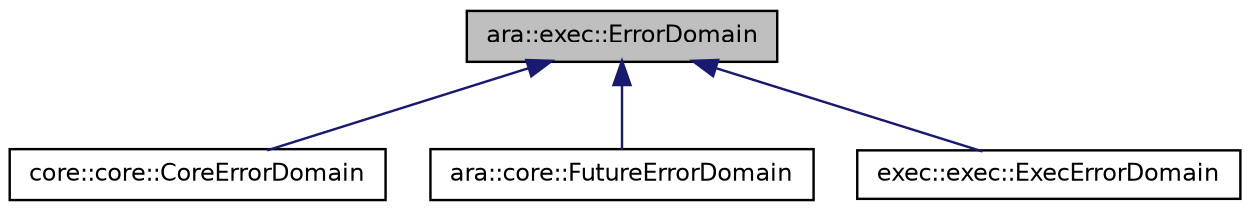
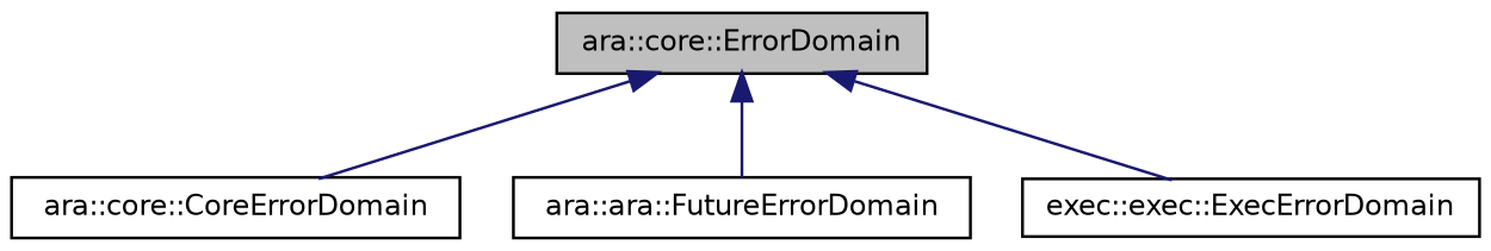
  digraph {
    node [color=black fillcolor=white fontname=Helvetica fontsize=10 shape=record style=filled]
    edge [color=midnightblue dir=back fontname=Helvetica fontsize=10 labelfontname=Helvetica labelfontsize=10 style=solid]
-   n1 [fillcolor=grey75 fontcolor=black height=0.2 label="ara::exec::ErrorDomain" width=0.4]
-   n2 [height=0.2 label="core::core::CoreErrorDomain" width=0.4]
-   n3 [height=0.2 label="ara::core::FutureErrorDomain" width=0.4]
+   n1 [fillcolor=grey75 fontcolor=black height=0.2 label="ara::core::ErrorDomain" width=0.4]
+   n2 [height=0.2 label="ara::core::CoreErrorDomain" width=0.4]
+   n3 [height=0.2 label="ara::ara::FutureErrorDomain" width=0.4]
    n4 [height=0.2 label="exec::exec::ExecErrorDomain" width=0.4]
    n1 -> n2
    n1 -> n3
    n1 -> n4
  }
